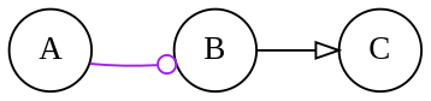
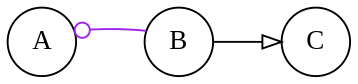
  digraph {
    fontname="Liberation Serif"
    rankdir=LR
    node [fontname="Liberation Serif" shape=circle]
    edge [fontname="Liberation Serif"]
    n1 [label=A]
    n2 [label=B]
    n3 [label=C]
-   n1 -> n2 [arrowhead=odot color=purple]
+   n2 -> n1 [arrowhead=odot color=purple]
    n2 -> n3 [arrowhead=onormal color=black]
  }
